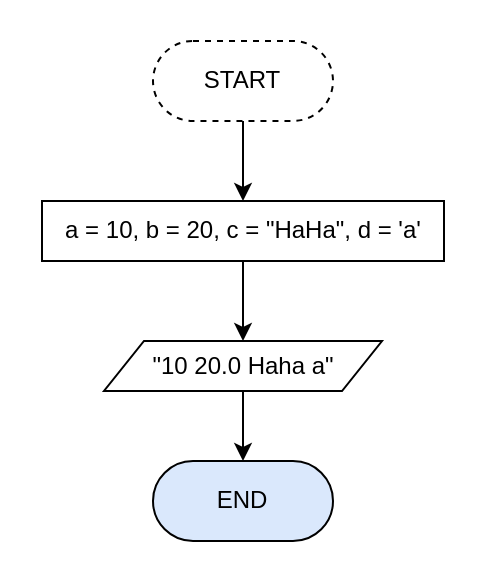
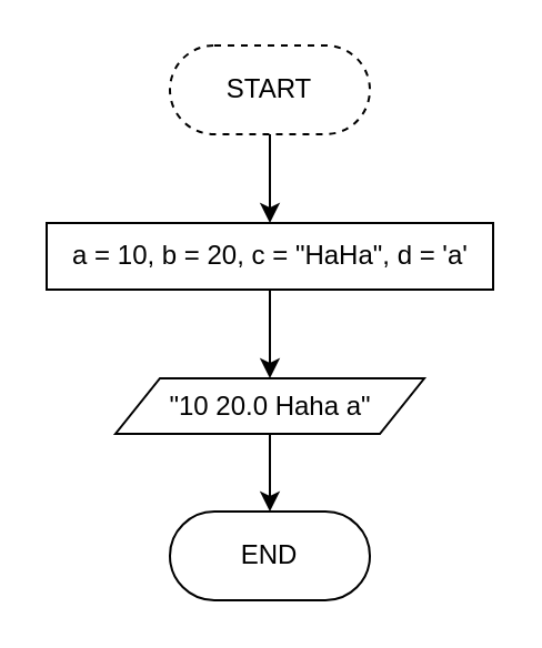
  <mxCell id="0" />
  <mxCell id="1" parent="0" />
  <mxCell id="2" value="" style="edgeStyle=orthogonalEdgeStyle;rounded=0;orthogonalLoop=1;jettySize=auto;html=1;" edge="1" parent="1" source="3" target="5"><mxGeometry relative="1" as="geometry" /></mxCell>
  <mxCell id="3" value="START" style="rounded=1;whiteSpace=wrap;html=1;arcSize=50;dashed=1;" vertex="1" parent="1"><mxGeometry x="76" y="20" width="90" height="40" as="geometry" /></mxCell>
  <mxCell id="4" value="" style="edgeStyle=orthogonalEdgeStyle;rounded=0;orthogonalLoop=1;jettySize=auto;html=1;" edge="1" parent="1" source="5" target="7"><mxGeometry relative="1" as="geometry" /></mxCell>
  <mxCell id="5" value="a = 10, b = 20, c = &quot;HaHa&quot;, d = 'a'" style="whiteSpace=wrap;html=1;rounded=1;arcSize=0;" vertex="1" parent="1"><mxGeometry x="20.5" y="100" width="201" height="30" as="geometry" /></mxCell>
  <mxCell id="6" value="" style="edgeStyle=orthogonalEdgeStyle;rounded=0;orthogonalLoop=1;jettySize=auto;html=1;" edge="1" parent="1" source="7" target="8"><mxGeometry relative="1" as="geometry" /></mxCell>
  <mxCell id="7" value="&quot;10 20.0 Haha a&quot;" style="shape=parallelogram;perimeter=parallelogramPerimeter;whiteSpace=wrap;html=1;fixedSize=1;rounded=1;arcSize=0;" vertex="1" parent="1"><mxGeometry x="51.5" y="170" width="139" height="25" as="geometry" /></mxCell>
- <mxCell id="8" value="END" style="rounded=1;whiteSpace=wrap;html=1;arcSize=50;fillColor=#dae8fc;" vertex="1" parent="1"><mxGeometry x="76" y="230" width="90" height="40" as="geometry" /></mxCell>
+ <mxCell id="8" value="END" style="rounded=1;whiteSpace=wrap;html=1;arcSize=50;" vertex="1" parent="1"><mxGeometry x="76" y="230" width="90" height="40" as="geometry" /></mxCell>
